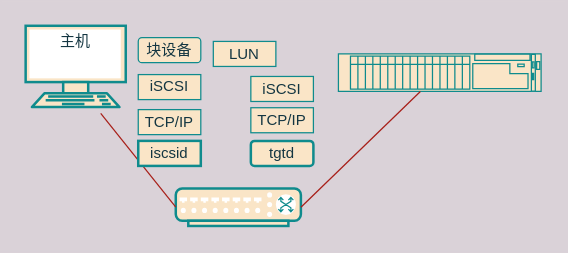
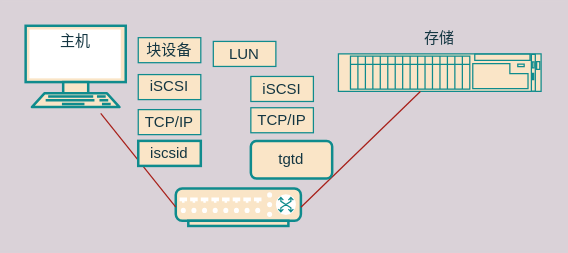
  <mxCell id="0" />
  <mxCell id="1" parent="0" />
  <mxCell id="2" value="" style="strokeColor=#0F8B8D;html=1;labelPosition=right;align=left;spacingLeft=15;shadow=0;dashed=0;outlineConnect=0;shape=mxgraph.rack.dell.poweredge_r740;rounded=0;sketch=0;fillColor=#FAE5C7;fontColor=#143642;" parent="1" vertex="1"><mxGeometry x="270" y="42.5" width="162" height="30" as="geometry" /></mxCell>
  <mxCell id="3" value="" style="fontColor=#143642;verticalAlign=top;verticalLabelPosition=bottom;labelPosition=center;align=center;html=1;outlineConnect=0;fillColor=#FAE5C7;strokeColor=#0F8B8D;gradientDirection=north;strokeWidth=2;shape=mxgraph.networks.terminal;rounded=0;sketch=0;" parent="1" vertex="1"><mxGeometry x="20" y="20" width="80" height="65" as="geometry" /></mxCell>
  <mxCell id="4" value="" style="fontColor=#143642;verticalAlign=top;verticalLabelPosition=bottom;labelPosition=center;align=center;html=1;outlineConnect=0;fillColor=#FAE5C7;strokeColor=#0F8B8D;gradientDirection=north;strokeWidth=2;shape=mxgraph.networks.switch;rounded=0;sketch=0;" parent="1" vertex="1"><mxGeometry x="140" y="150" width="100" height="30" as="geometry" /></mxCell>
  <mxCell id="5" value="" style="endArrow=none;html=1;strokeColor=#A8201A;fillColor=#FAE5C7;fontColor=#143642;exitX=0;exitY=0.5;exitDx=0;exitDy=0;exitPerimeter=0;labelBackgroundColor=#DAD2D8;" parent="1" source="4" edge="1"><mxGeometry width="50" height="50" relative="1" as="geometry"><mxPoint x="80" y="150" as="sourcePoint" /><mxPoint x="80" y="90" as="targetPoint" /></mxGeometry></mxCell>
  <mxCell id="6" value="" style="endArrow=none;html=1;strokeColor=#A8201A;fillColor=#FAE5C7;fontColor=#143642;exitX=1;exitY=0.5;exitDx=0;exitDy=0;exitPerimeter=0;labelBackgroundColor=#DAD2D8;" parent="1" source="4" target="2" edge="1"><mxGeometry width="50" height="50" relative="1" as="geometry"><mxPoint x="320" y="170" as="sourcePoint" /><mxPoint x="320" y="70" as="targetPoint" /></mxGeometry></mxCell>
  <mxCell id="7" value="TCP/IP" style="rounded=0;whiteSpace=wrap;html=1;sketch=0;strokeColor=#0F8B8D;fillColor=#FAE5C7;fontColor=#143642;" parent="1" vertex="1"><mxGeometry x="110" y="87" width="50" height="20" as="geometry" /></mxCell>
  <mxCell id="8" value="iSCSI" style="rounded=0;whiteSpace=wrap;html=1;sketch=0;strokeColor=#0F8B8D;fillColor=#FAE5C7;fontColor=#143642;" parent="1" vertex="1"><mxGeometry x="110" y="59" width="50" height="20" as="geometry" /></mxCell>
- <mxCell id="9" value="块设备" style="whiteSpace=wrap;html=1;sketch=0;strokeColor=#0F8B8D;fillColor=#FAE5C7;fontColor=#143642;rounded=1;" parent="1" vertex="1"><mxGeometry x="110" y="29.5" width="50" height="20" as="geometry" /></mxCell>
+ <mxCell id="9" value="块设备" style="rounded=0;whiteSpace=wrap;html=1;sketch=0;strokeColor=#0F8B8D;fillColor=#FAE5C7;fontColor=#143642;" parent="1" vertex="1"><mxGeometry x="110" y="29.5" width="50" height="20" as="geometry" /></mxCell>
  <mxCell id="10" value="TCP/IP" style="rounded=0;whiteSpace=wrap;html=1;sketch=0;strokeColor=#0F8B8D;fillColor=#FAE5C7;fontColor=#143642;" vertex="1" parent="1"><mxGeometry x="200" y="85.5" width="50" height="20" as="geometry" /></mxCell>
  <mxCell id="11" value="iSCSI" style="rounded=0;whiteSpace=wrap;html=1;sketch=0;strokeColor=#0F8B8D;fillColor=#FAE5C7;fontColor=#143642;" vertex="1" parent="1"><mxGeometry x="200" y="60.5" width="50" height="20" as="geometry" /></mxCell>
  <mxCell id="12" value="LUN" style="rounded=0;whiteSpace=wrap;html=1;sketch=0;strokeColor=#0F8B8D;fillColor=#FAE5C7;fontColor=#143642;" vertex="1" parent="1"><mxGeometry x="170" y="32.5" width="50" height="20" as="geometry" /></mxCell>
  <mxCell id="13" value="iscsid" style="whiteSpace=wrap;html=1;sketch=0;strokeColor=#0F8B8D;fillColor=#FAE5C7;fontColor=#143642;strokeWidth=2;rounded=0;" vertex="1" parent="1"><mxGeometry x="110" y="112" width="50" height="20" as="geometry" /></mxCell>
- <mxCell id="14" value="tgtd" style="rounded=1;whiteSpace=wrap;html=1;sketch=0;strokeColor=#0F8B8D;fillColor=#FAE5C7;fontColor=#143642;strokeWidth=2;" vertex="1" parent="1"><mxGeometry x="200" y="112" width="50" height="20" as="geometry" /></mxCell>
+ <mxCell id="14" value="tgtd" style="rounded=1;whiteSpace=wrap;html=1;sketch=0;strokeColor=#0F8B8D;fillColor=#FAE5C7;fontColor=#143642;strokeWidth=2;" vertex="1" parent="1"><mxGeometry x="200" y="112" width="65" height="30" as="geometry" /></mxCell>
  <mxCell id="15" value="主机" style="text;html=1;strokeColor=none;fillColor=none;align=center;verticalAlign=middle;whiteSpace=wrap;rounded=0;fontColor=#143642;" vertex="1" parent="1"><mxGeometry x="40" y="23" width="40" height="20" as="geometry" /></mxCell>
+ <mxCell id="16" value="存储" style="text;html=1;strokeColor=none;fillColor=none;align=center;verticalAlign=middle;whiteSpace=wrap;rounded=0;sketch=0;fontColor=#143642;" vertex="1" parent="1"><mxGeometry x="331" y="20" width="40" height="20" as="geometry" /></mxCell>
